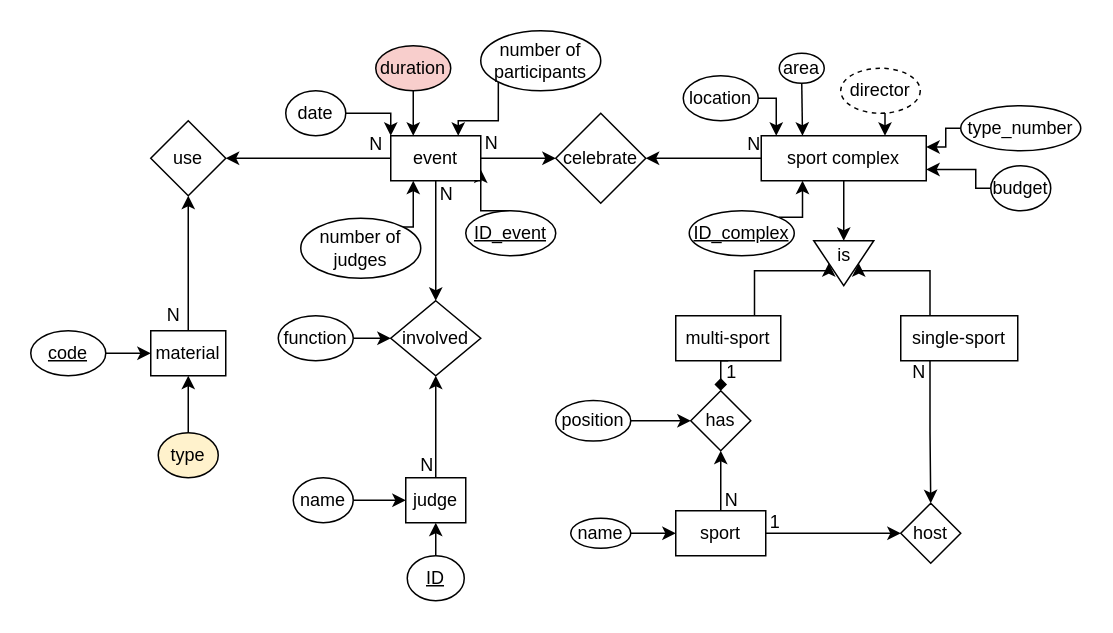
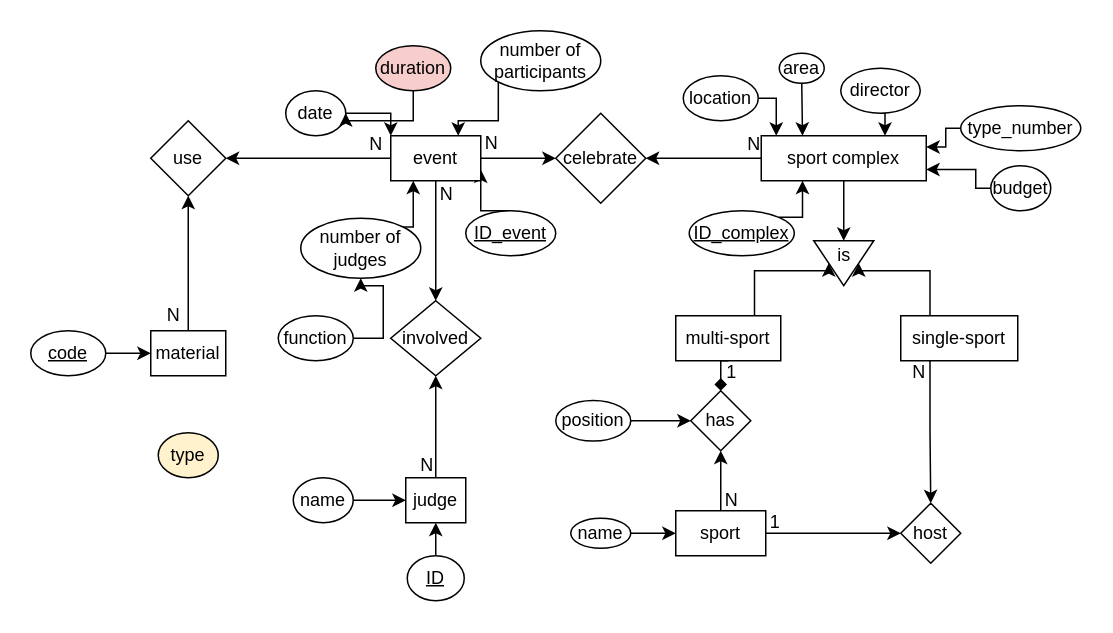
  <mxCell id="0" />
  <mxCell id="1" parent="0" />
  <mxCell id="2" style="edgeStyle=orthogonalEdgeStyle;rounded=0;orthogonalLoop=1;jettySize=auto;html=1;exitX=0.5;exitY=1;exitDx=0;exitDy=0;entryX=0;entryY=0.5;entryDx=0;entryDy=0;" edge="1" parent="1" source="3" target="4"><mxGeometry relative="1" as="geometry" /></mxCell>
  <mxCell id="3" value="sport complex" style="rounded=0;whiteSpace=wrap;html=1;" vertex="1" parent="1"><mxGeometry x="507" y="90" width="110" height="30" as="geometry" /></mxCell>
  <mxCell id="4" value="" style="triangle;whiteSpace=wrap;html=1;rotation=90;" vertex="1" parent="1"><mxGeometry x="547" y="155" width="30" height="40" as="geometry" /></mxCell>
  <mxCell id="5" style="edgeStyle=orthogonalEdgeStyle;rounded=0;orthogonalLoop=1;jettySize=auto;html=1;exitX=0.75;exitY=0;exitDx=0;exitDy=0;entryX=0.5;entryY=1;entryDx=0;entryDy=0;" edge="1" parent="1" source="7" target="4"><mxGeometry relative="1" as="geometry"><Array as="points"><mxPoint x="503" y="180" /><mxPoint x="552" y="180" /></Array></mxGeometry></mxCell>
  <mxCell id="6" style="edgeStyle=orthogonalEdgeStyle;rounded=0;orthogonalLoop=1;jettySize=auto;html=1;exitX=0.5;exitY=1;exitDx=0;exitDy=0;entryX=0.5;entryY=0;entryDx=0;entryDy=0;endArrow=diamond;" edge="1" parent="1" source="7" target="13"><mxGeometry relative="1" as="geometry" /></mxCell>
  <mxCell id="7" value="multi-sport" style="rounded=0;whiteSpace=wrap;html=1;" vertex="1" parent="1"><mxGeometry x="450" y="210" width="70" height="30" as="geometry" /></mxCell>
  <mxCell id="8" style="edgeStyle=orthogonalEdgeStyle;rounded=0;orthogonalLoop=1;jettySize=auto;html=1;exitX=0.25;exitY=0;exitDx=0;exitDy=0;entryX=0.5;entryY=0;entryDx=0;entryDy=0;" edge="1" parent="1" source="10" target="4"><mxGeometry relative="1" as="geometry"><Array as="points"><mxPoint x="620" y="180" /><mxPoint x="572" y="180" /></Array></mxGeometry></mxCell>
  <mxCell id="9" style="edgeStyle=orthogonalEdgeStyle;rounded=0;orthogonalLoop=1;jettySize=auto;html=1;exitX=0.25;exitY=1;exitDx=0;exitDy=0;entryX=0.5;entryY=0;entryDx=0;entryDy=0;" edge="1" parent="1" source="10" target="67"><mxGeometry relative="1" as="geometry" /></mxCell>
  <mxCell id="10" value="single-sport" style="rounded=0;whiteSpace=wrap;html=1;" vertex="1" parent="1"><mxGeometry x="600" y="210" width="78" height="30" as="geometry" /></mxCell>
  <mxCell id="11" value="is" style="text;html=1;align=center;verticalAlign=middle;resizable=0;points=[];autosize=1;strokeColor=none;fillColor=none;" vertex="1" parent="1"><mxGeometry x="547" y="155" width="30" height="30" as="geometry" /></mxCell>
  <mxCell id="12" style="edgeStyle=orthogonalEdgeStyle;rounded=0;orthogonalLoop=1;jettySize=auto;html=1;exitX=0.5;exitY=0;exitDx=0;exitDy=0;entryX=0.5;entryY=1;entryDx=0;entryDy=0;" edge="1" parent="1" source="15" target="13"><mxGeometry relative="1" as="geometry" /></mxCell>
  <mxCell id="13" value="has" style="rhombus;whiteSpace=wrap;html=1;" vertex="1" parent="1"><mxGeometry x="460" y="260" width="40" height="40" as="geometry" /></mxCell>
  <mxCell id="14" style="edgeStyle=orthogonalEdgeStyle;rounded=0;orthogonalLoop=1;jettySize=auto;html=1;exitX=1;exitY=0.5;exitDx=0;exitDy=0;entryX=0;entryY=0.5;entryDx=0;entryDy=0;" edge="1" parent="1" source="15" target="67"><mxGeometry relative="1" as="geometry" /></mxCell>
  <mxCell id="15" value="sport" style="whiteSpace=wrap;html=1;" vertex="1" parent="1"><mxGeometry x="450" y="340" width="60" height="30" as="geometry" /></mxCell>
  <mxCell id="16" value="1" style="text;html=1;align=center;verticalAlign=middle;resizable=0;points=[];autosize=1;strokeColor=none;fillColor=none;" vertex="1" parent="1"><mxGeometry x="472" y="233" width="30" height="30" as="geometry" /></mxCell>
  <mxCell id="17" value="N" style="text;html=1;align=center;verticalAlign=middle;resizable=0;points=[];autosize=1;strokeColor=none;fillColor=none;" vertex="1" parent="1"><mxGeometry x="472" y="318" width="30" height="30" as="geometry" /></mxCell>
  <mxCell id="18" style="edgeStyle=orthogonalEdgeStyle;rounded=0;orthogonalLoop=1;jettySize=auto;html=1;exitX=1;exitY=0.5;exitDx=0;exitDy=0;entryX=0;entryY=0.5;entryDx=0;entryDy=0;" edge="1" parent="1" source="19" target="13"><mxGeometry relative="1" as="geometry"><mxPoint x="421" y="358.5" as="sourcePoint" /><mxPoint x="450" y="359" as="targetPoint" /></mxGeometry></mxCell>
  <mxCell id="19" value="position" style="ellipse;whiteSpace=wrap;html=1;" vertex="1" parent="1"><mxGeometry x="370" y="266.5" width="50" height="27" as="geometry" /></mxCell>
  <mxCell id="20" style="edgeStyle=orthogonalEdgeStyle;rounded=0;orthogonalLoop=1;jettySize=auto;html=1;exitX=1;exitY=0.5;exitDx=0;exitDy=0;entryX=0.091;entryY=0;entryDx=0;entryDy=0;entryPerimeter=0;" edge="1" parent="1" source="21" target="3"><mxGeometry relative="1" as="geometry" /></mxCell>
  <mxCell id="21" value="location" style="ellipse;whiteSpace=wrap;html=1;" vertex="1" parent="1"><mxGeometry x="455" y="50" width="50" height="30" as="geometry" /></mxCell>
  <mxCell id="22" style="edgeStyle=orthogonalEdgeStyle;rounded=0;orthogonalLoop=1;jettySize=auto;html=1;exitX=0.5;exitY=1;exitDx=0;exitDy=0;entryX=0.25;entryY=0;entryDx=0;entryDy=0;" edge="1" parent="1" source="23" target="3"><mxGeometry relative="1" as="geometry" /></mxCell>
  <mxCell id="23" value="area" style="ellipse;whiteSpace=wrap;html=1;" vertex="1" parent="1"><mxGeometry x="519" y="35" width="30" height="20" as="geometry" /></mxCell>
  <mxCell id="24" style="edgeStyle=orthogonalEdgeStyle;rounded=0;orthogonalLoop=1;jettySize=auto;html=1;exitX=0.5;exitY=1;exitDx=0;exitDy=0;entryX=0.75;entryY=0;entryDx=0;entryDy=0;" edge="1" parent="1" source="25" target="3"><mxGeometry relative="1" as="geometry" /></mxCell>
- <mxCell id="25" value="director" style="ellipse;whiteSpace=wrap;html=1;dashed=1;" vertex="1" parent="1"><mxGeometry x="560" y="45" width="53" height="30" as="geometry" /></mxCell>
+ <mxCell id="25" value="director" style="ellipse;whiteSpace=wrap;html=1;" vertex="1" parent="1"><mxGeometry x="560" y="45" width="53" height="30" as="geometry" /></mxCell>
  <mxCell id="26" style="edgeStyle=orthogonalEdgeStyle;rounded=0;orthogonalLoop=1;jettySize=auto;html=1;exitX=0;exitY=0.5;exitDx=0;exitDy=0;entryX=1;entryY=0.75;entryDx=0;entryDy=0;" edge="1" parent="1" source="27" target="3"><mxGeometry relative="1" as="geometry"><Array as="points"><mxPoint x="650" y="125" /><mxPoint x="650" y="113" /></Array></mxGeometry></mxCell>
  <mxCell id="27" value="budget" style="ellipse;whiteSpace=wrap;html=1;" vertex="1" parent="1"><mxGeometry x="660" y="110" width="40" height="30" as="geometry" /></mxCell>
  <mxCell id="28" style="edgeStyle=orthogonalEdgeStyle;rounded=0;orthogonalLoop=1;jettySize=auto;html=1;exitX=0;exitY=0.5;exitDx=0;exitDy=0;entryX=1;entryY=0.25;entryDx=0;entryDy=0;" edge="1" parent="1" source="29" target="3"><mxGeometry relative="1" as="geometry"><Array as="points"><mxPoint x="630" y="98" /></Array></mxGeometry></mxCell>
  <mxCell id="29" value="type_number" style="ellipse;whiteSpace=wrap;html=1;" vertex="1" parent="1"><mxGeometry x="640" y="70" width="80" height="30" as="geometry" /></mxCell>
  <mxCell id="30" style="edgeStyle=orthogonalEdgeStyle;rounded=0;orthogonalLoop=1;jettySize=auto;html=1;exitX=0;exitY=0.5;exitDx=0;exitDy=0;entryX=1;entryY=0.5;entryDx=0;entryDy=0;" edge="1" parent="1" source="3" target="32"><mxGeometry relative="1" as="geometry" /></mxCell>
  <mxCell id="31" style="edgeStyle=orthogonalEdgeStyle;rounded=0;orthogonalLoop=1;jettySize=auto;html=1;exitX=1;exitY=0.5;exitDx=0;exitDy=0;entryX=0;entryY=0.5;entryDx=0;entryDy=0;" edge="1" parent="1" source="36" target="32"><mxGeometry relative="1" as="geometry" /></mxCell>
  <mxCell id="32" value="celebrate" style="rhombus;whiteSpace=wrap;html=1;" vertex="1" parent="1"><mxGeometry x="370" y="75" width="60" height="60" as="geometry" /></mxCell>
  <mxCell id="33" style="edgeStyle=orthogonalEdgeStyle;rounded=0;orthogonalLoop=1;jettySize=auto;html=1;exitX=1;exitY=0.5;exitDx=0;exitDy=0;entryX=0;entryY=0;entryDx=0;entryDy=0;" edge="1" parent="1" source="37" target="36"><mxGeometry relative="1" as="geometry" /></mxCell>
  <mxCell id="34" style="edgeStyle=orthogonalEdgeStyle;rounded=0;orthogonalLoop=1;jettySize=auto;html=1;exitX=0.5;exitY=1;exitDx=0;exitDy=0;entryX=0.5;entryY=0;entryDx=0;entryDy=0;" edge="1" parent="1" source="36" target="45"><mxGeometry relative="1" as="geometry" /></mxCell>
  <mxCell id="35" style="edgeStyle=orthogonalEdgeStyle;rounded=0;orthogonalLoop=1;jettySize=auto;html=1;exitX=0.5;exitY=0;exitDx=0;exitDy=0;entryX=1;entryY=0.75;entryDx=0;entryDy=0;" edge="1" parent="1" source="72" target="36"><mxGeometry relative="1" as="geometry" /></mxCell>
  <mxCell id="36" value="event" style="whiteSpace=wrap;html=1;" vertex="1" parent="1"><mxGeometry x="260" y="90" width="60" height="30" as="geometry" /></mxCell>
  <mxCell id="37" value="date" style="ellipse;whiteSpace=wrap;html=1;" vertex="1" parent="1"><mxGeometry x="190" y="60" width="40" height="30" as="geometry" /></mxCell>
- <mxCell id="38" style="edgeStyle=orthogonalEdgeStyle;rounded=0;orthogonalLoop=1;jettySize=auto;html=1;exitX=0.5;exitY=1;exitDx=0;exitDy=0;entryX=0.25;entryY=0;entryDx=0;entryDy=0;" edge="1" parent="1" source="39" target="36"><mxGeometry relative="1" as="geometry" /></mxCell>
+ <mxCell id="38" style="edgeStyle=orthogonalEdgeStyle;rounded=0;orthogonalLoop=1;jettySize=auto;html=1;exitX=0.5;exitY=1;exitDx=0;exitDy=0;" edge="1" parent="1" source="39" target="37"><mxGeometry relative="1" as="geometry" /></mxCell>
  <mxCell id="39" value="duration" style="ellipse;whiteSpace=wrap;html=1;fillColor=#f8cecc;" vertex="1" parent="1"><mxGeometry x="250" y="30" width="50" height="30" as="geometry" /></mxCell>
  <mxCell id="40" style="edgeStyle=orthogonalEdgeStyle;rounded=0;orthogonalLoop=1;jettySize=auto;html=1;exitX=0;exitY=1;exitDx=0;exitDy=0;entryX=0.75;entryY=0;entryDx=0;entryDy=0;" edge="1" parent="1" source="41" target="36"><mxGeometry relative="1" as="geometry" /></mxCell>
  <mxCell id="41" value="number of participants" style="ellipse;whiteSpace=wrap;html=1;" vertex="1" parent="1"><mxGeometry x="320" y="20" width="80" height="40" as="geometry" /></mxCell>
  <mxCell id="42" style="edgeStyle=orthogonalEdgeStyle;rounded=0;orthogonalLoop=1;jettySize=auto;html=1;exitX=1;exitY=0;exitDx=0;exitDy=0;entryX=0.25;entryY=1;entryDx=0;entryDy=0;" edge="1" parent="1" source="43" target="36"><mxGeometry relative="1" as="geometry" /></mxCell>
  <mxCell id="43" value="number of judges" style="ellipse;whiteSpace=wrap;html=1;" vertex="1" parent="1"><mxGeometry x="200" y="145" width="80" height="40" as="geometry" /></mxCell>
  <mxCell id="44" style="edgeStyle=orthogonalEdgeStyle;rounded=0;orthogonalLoop=1;jettySize=auto;html=1;exitX=0.5;exitY=0;exitDx=0;exitDy=0;entryX=0.5;entryY=1;entryDx=0;entryDy=0;" edge="1" parent="1" source="46" target="45"><mxGeometry relative="1" as="geometry" /></mxCell>
  <mxCell id="45" value="involved" style="rhombus;whiteSpace=wrap;html=1;" vertex="1" parent="1"><mxGeometry x="260" y="200" width="60" height="50" as="geometry" /></mxCell>
  <mxCell id="46" value="judge" style="rounded=0;whiteSpace=wrap;html=1;" vertex="1" parent="1"><mxGeometry x="270" y="318" width="40" height="30" as="geometry" /></mxCell>
  <mxCell id="47" value="N" style="text;html=1;align=center;verticalAlign=middle;resizable=0;points=[];autosize=1;strokeColor=none;fillColor=none;" vertex="1" parent="1"><mxGeometry x="269" y="294.5" width="30" height="30" as="geometry" /></mxCell>
  <mxCell id="48" value="N" style="text;html=1;align=center;verticalAlign=middle;resizable=0;points=[];autosize=1;strokeColor=none;fillColor=none;" vertex="1" parent="1"><mxGeometry x="282" y="114" width="30" height="30" as="geometry" /></mxCell>
  <mxCell id="49" value="N" style="text;html=1;align=center;verticalAlign=middle;resizable=0;points=[];autosize=1;strokeColor=none;fillColor=none;" vertex="1" parent="1"><mxGeometry x="312" y="80" width="30" height="30" as="geometry" /></mxCell>
  <mxCell id="50" value="N" style="text;html=1;align=center;verticalAlign=middle;resizable=0;points=[];autosize=1;strokeColor=none;fillColor=none;" vertex="1" parent="1"><mxGeometry x="487" y="81" width="30" height="30" as="geometry" /></mxCell>
- <mxCell id="51" style="edgeStyle=orthogonalEdgeStyle;rounded=0;orthogonalLoop=1;jettySize=auto;html=1;exitX=1;exitY=0.5;exitDx=0;exitDy=0;entryX=0;entryY=0.5;entryDx=0;entryDy=0;" edge="1" parent="1" source="52" target="45"><mxGeometry relative="1" as="geometry" /></mxCell>
+ <mxCell id="51" style="edgeStyle=orthogonalEdgeStyle;rounded=0;orthogonalLoop=1;jettySize=auto;html=1;exitX=1;exitY=0.5;exitDx=0;exitDy=0;" edge="1" parent="1" source="52" target="43"><mxGeometry relative="1" as="geometry" /></mxCell>
  <mxCell id="52" value="function" style="ellipse;whiteSpace=wrap;html=1;" vertex="1" parent="1"><mxGeometry x="185" y="210" width="50" height="30" as="geometry" /></mxCell>
  <mxCell id="53" style="edgeStyle=orthogonalEdgeStyle;rounded=0;orthogonalLoop=1;jettySize=auto;html=1;exitX=0;exitY=0.5;exitDx=0;exitDy=0;entryX=1;entryY=0.5;entryDx=0;entryDy=0;" edge="1" parent="1" source="36" target="55"><mxGeometry relative="1" as="geometry" /></mxCell>
  <mxCell id="54" style="edgeStyle=orthogonalEdgeStyle;rounded=0;orthogonalLoop=1;jettySize=auto;html=1;exitX=0.5;exitY=0;exitDx=0;exitDy=0;entryX=0.5;entryY=1;entryDx=0;entryDy=0;" edge="1" parent="1" source="56" target="55"><mxGeometry relative="1" as="geometry" /></mxCell>
  <mxCell id="55" value="use" style="rhombus;whiteSpace=wrap;html=1;" vertex="1" parent="1"><mxGeometry x="100" y="80" width="50" height="50" as="geometry" /></mxCell>
  <mxCell id="56" value="material" style="rounded=0;whiteSpace=wrap;html=1;" vertex="1" parent="1"><mxGeometry x="100" y="220" width="50" height="30" as="geometry" /></mxCell>
  <mxCell id="57" style="edgeStyle=orthogonalEdgeStyle;rounded=0;orthogonalLoop=1;jettySize=auto;html=1;exitX=1;exitY=0.5;exitDx=0;exitDy=0;entryX=0;entryY=0.5;entryDx=0;entryDy=0;" edge="1" parent="1" source="58" target="56"><mxGeometry relative="1" as="geometry" /></mxCell>
  <mxCell id="58" value="&lt;u&gt;code&lt;/u&gt;" style="ellipse;whiteSpace=wrap;html=1;" vertex="1" parent="1"><mxGeometry x="20" y="220" width="50" height="30" as="geometry" /></mxCell>
- <mxCell id="59" style="edgeStyle=orthogonalEdgeStyle;rounded=0;orthogonalLoop=1;jettySize=auto;html=1;exitX=0.5;exitY=0;exitDx=0;exitDy=0;entryX=0.5;entryY=1;entryDx=0;entryDy=0;" edge="1" parent="1" source="60" target="56"><mxGeometry relative="1" as="geometry" /></mxCell>
  <mxCell id="60" value="type" style="ellipse;whiteSpace=wrap;html=1;fillColor=#fff2cc;" vertex="1" parent="1"><mxGeometry x="105" y="288" width="40" height="30" as="geometry" /></mxCell>
  <mxCell id="61" style="edgeStyle=orthogonalEdgeStyle;rounded=0;orthogonalLoop=1;jettySize=auto;html=1;exitX=1;exitY=0.5;exitDx=0;exitDy=0;entryX=0;entryY=0.5;entryDx=0;entryDy=0;" edge="1" parent="1" source="62" target="46"><mxGeometry relative="1" as="geometry" /></mxCell>
  <mxCell id="62" value="name" style="ellipse;whiteSpace=wrap;html=1;" vertex="1" parent="1"><mxGeometry x="195" y="318" width="40" height="30" as="geometry" /></mxCell>
  <mxCell id="63" style="edgeStyle=orthogonalEdgeStyle;rounded=0;orthogonalLoop=1;jettySize=auto;html=1;exitX=0.5;exitY=0;exitDx=0;exitDy=0;entryX=0.5;entryY=1;entryDx=0;entryDy=0;" edge="1" parent="1" source="64" target="46"><mxGeometry relative="1" as="geometry" /></mxCell>
  <mxCell id="64" value="&lt;u&gt;ID&lt;/u&gt;" style="ellipse;whiteSpace=wrap;html=1;" vertex="1" parent="1"><mxGeometry x="271" y="370" width="38" height="30" as="geometry" /></mxCell>
  <mxCell id="65" value="N" style="text;html=1;align=center;verticalAlign=middle;resizable=0;points=[];autosize=1;strokeColor=none;fillColor=none;" vertex="1" parent="1"><mxGeometry x="235" y="81" width="30" height="30" as="geometry" /></mxCell>
  <mxCell id="66" value="N" style="text;html=1;align=center;verticalAlign=middle;resizable=0;points=[];autosize=1;strokeColor=none;fillColor=none;" vertex="1" parent="1"><mxGeometry x="100" y="195" width="30" height="30" as="geometry" /></mxCell>
  <mxCell id="67" value="host" style="rhombus;whiteSpace=wrap;html=1;" vertex="1" parent="1"><mxGeometry x="600" y="335" width="40" height="40" as="geometry" /></mxCell>
  <mxCell id="68" value="1" style="text;html=1;align=center;verticalAlign=middle;resizable=0;points=[];autosize=1;strokeColor=none;fillColor=none;" vertex="1" parent="1"><mxGeometry x="501" y="333" width="30" height="30" as="geometry" /></mxCell>
  <mxCell id="69" value="N" style="text;html=1;align=center;verticalAlign=middle;resizable=0;points=[];autosize=1;strokeColor=none;fillColor=none;" vertex="1" parent="1"><mxGeometry x="597" y="233" width="30" height="30" as="geometry" /></mxCell>
  <mxCell id="70" style="edgeStyle=orthogonalEdgeStyle;rounded=0;orthogonalLoop=1;jettySize=auto;html=1;exitX=1;exitY=0.5;exitDx=0;exitDy=0;entryX=0;entryY=0.5;entryDx=0;entryDy=0;" edge="1" parent="1" source="71" target="15"><mxGeometry relative="1" as="geometry" /></mxCell>
  <mxCell id="71" value="name" style="ellipse;whiteSpace=wrap;html=1;" vertex="1" parent="1"><mxGeometry x="380" y="345" width="40" height="20" as="geometry" /></mxCell>
  <mxCell id="72" value="&lt;u&gt;ID_event&lt;/u&gt;" style="ellipse;whiteSpace=wrap;html=1;" vertex="1" parent="1"><mxGeometry x="310" y="140" width="60" height="30" as="geometry" /></mxCell>
  <mxCell id="73" style="edgeStyle=orthogonalEdgeStyle;rounded=0;orthogonalLoop=1;jettySize=auto;html=1;exitX=1;exitY=0;exitDx=0;exitDy=0;entryX=0.25;entryY=1;entryDx=0;entryDy=0;" edge="1" parent="1" source="74" target="3"><mxGeometry relative="1" as="geometry" /></mxCell>
  <mxCell id="74" value="&lt;u&gt;ID_complex&lt;/u&gt;" style="ellipse;whiteSpace=wrap;html=1;" vertex="1" parent="1"><mxGeometry x="459" y="140" width="70" height="30" as="geometry" /></mxCell>
